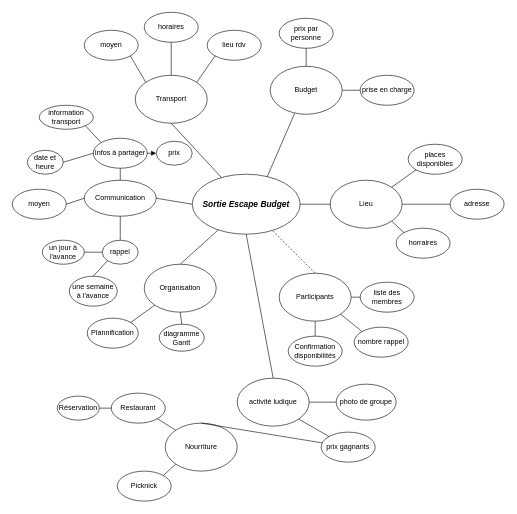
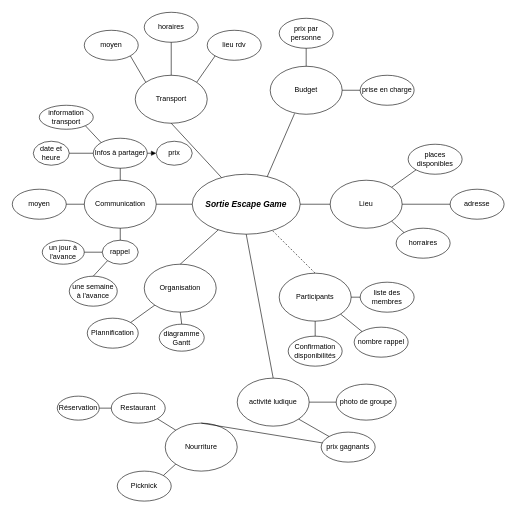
  <mxCell id="0" />
  <mxCell id="1" parent="0" />
- <mxCell id="2" value="&lt;em data-end=&quot;493&quot; data-start=&quot;462&quot;&gt;&lt;b&gt;&lt;font style=&quot;font-size: 14px;&quot;&gt;Sortie Escape Budget&lt;/font&gt;&lt;/b&gt;&lt;/em&gt;" style="ellipse;whiteSpace=wrap;html=1;" parent="1" vertex="1"><mxGeometry x="320" y="290" width="180" height="100" as="geometry" /></mxCell>
+ <mxCell id="2" value="&lt;em data-end=&quot;493&quot; data-start=&quot;462&quot;&gt;&lt;b&gt;&lt;font style=&quot;font-size: 14px;&quot;&gt;Sortie Escape Game&lt;/font&gt;&lt;/b&gt;&lt;/em&gt;" style="ellipse;whiteSpace=wrap;html=1;" parent="1" vertex="1"><mxGeometry x="320" y="290" width="180" height="100" as="geometry" /></mxCell>
  <mxCell id="3" value="Organisation" style="ellipse;whiteSpace=wrap;html=1;" parent="1" vertex="1"><mxGeometry x="240" y="440" width="120" height="80" as="geometry" /></mxCell>
  <mxCell id="4" value="Participants" style="ellipse;whiteSpace=wrap;html=1;" parent="1" vertex="1"><mxGeometry x="465" y="455" width="120" height="80" as="geometry" /></mxCell>
  <mxCell id="5" value="Transport" style="ellipse;whiteSpace=wrap;html=1;" parent="1" vertex="1"><mxGeometry x="225" y="125" width="120" height="80" as="geometry" /></mxCell>
  <mxCell id="6" value="Lieu" style="ellipse;whiteSpace=wrap;html=1;" parent="1" vertex="1"><mxGeometry x="550" y="300" width="120" height="80" as="geometry" /></mxCell>
  <mxCell id="7" value="Budget" style="ellipse;whiteSpace=wrap;html=1;" parent="1" vertex="1"><mxGeometry x="450" y="110" width="120" height="80" as="geometry" /></mxCell>
  <mxCell id="8" value="" style="endArrow=none;html=1;rounded=0;entryX=0.5;entryY=1;entryDx=0;entryDy=0;" parent="1" source="2" target="5" edge="1"><mxGeometry width="50" height="50" relative="1" as="geometry"><mxPoint x="320" y="240" as="sourcePoint" /><mxPoint x="260" y="170" as="targetPoint" /></mxGeometry></mxCell>
  <mxCell id="9" value="" style="endArrow=none;html=1;rounded=0;entryX=0.339;entryY=0.984;entryDx=0;entryDy=0;exitX=0.694;exitY=0.043;exitDx=0;exitDy=0;exitPerimeter=0;entryPerimeter=0;" parent="1" source="2" target="7" edge="1"><mxGeometry width="50" height="50" relative="1" as="geometry"><mxPoint x="430" y="300" as="sourcePoint" /><mxPoint x="640" y="370" as="targetPoint" /></mxGeometry></mxCell>
  <mxCell id="10" value="" style="endArrow=none;html=1;rounded=0;entryX=0;entryY=0.5;entryDx=0;entryDy=0;exitX=1;exitY=0.5;exitDx=0;exitDy=0;" parent="1" source="2" target="6" edge="1"><mxGeometry width="50" height="50" relative="1" as="geometry"><mxPoint x="650" y="410" as="sourcePoint" /><mxPoint x="600" y="310" as="targetPoint" /></mxGeometry></mxCell>
  <mxCell id="11" value="" style="endArrow=none;html=1;rounded=0;entryX=0.5;entryY=0;entryDx=0;entryDy=0;exitX=0.747;exitY=0.947;exitDx=0;exitDy=0;exitPerimeter=0;dashed=1;" parent="1" source="2" target="4" edge="1"><mxGeometry width="50" height="50" relative="1" as="geometry"><mxPoint x="580" y="710" as="sourcePoint" /><mxPoint x="530" y="610" as="targetPoint" /></mxGeometry></mxCell>
  <mxCell id="12" value="" style="endArrow=none;html=1;rounded=0;entryX=0.241;entryY=0.928;entryDx=0;entryDy=0;exitX=0.5;exitY=0;exitDx=0;exitDy=0;entryPerimeter=0;" parent="1" source="3" target="2" edge="1"><mxGeometry width="50" height="50" relative="1" as="geometry"><mxPoint x="440" y="640" as="sourcePoint" /><mxPoint x="390" y="540" as="targetPoint" /></mxGeometry></mxCell>
- <mxCell id="13" value="Communication" style="ellipse;whiteSpace=wrap;html=1;" parent="1" vertex="1"><mxGeometry x="140" y="300" width="120" height="60" as="geometry" /></mxCell>
+ <mxCell id="13" value="Communication" style="ellipse;whiteSpace=wrap;html=1;" parent="1" vertex="1"><mxGeometry x="140" y="300" width="120" height="80" as="geometry" /></mxCell>
  <mxCell id="14" value="" style="endArrow=none;html=1;rounded=0;entryX=0;entryY=0.5;entryDx=0;entryDy=0;exitX=1;exitY=0.5;exitDx=0;exitDy=0;" parent="1" source="13" target="2" edge="1"><mxGeometry width="50" height="50" relative="1" as="geometry"><mxPoint x="240" y="350" as="sourcePoint" /><mxPoint x="351" y="350" as="targetPoint" /></mxGeometry></mxCell>
  <mxCell id="15" value="places disponibles" style="ellipse;whiteSpace=wrap;html=1;" parent="1" vertex="1"><mxGeometry x="680" y="240" width="90" height="50" as="geometry" /></mxCell>
  <mxCell id="16" value="adresse" style="ellipse;whiteSpace=wrap;html=1;" parent="1" vertex="1"><mxGeometry x="750" y="315" width="90" height="50" as="geometry" /></mxCell>
  <mxCell id="17" value="" style="endArrow=none;html=1;rounded=0;entryX=0;entryY=1;entryDx=0;entryDy=0;exitX=1;exitY=0;exitDx=0;exitDy=0;" parent="1" source="6" target="15" edge="1"><mxGeometry width="50" height="50" relative="1" as="geometry"><mxPoint x="660" y="320" as="sourcePoint" /><mxPoint x="704" y="347" as="targetPoint" /></mxGeometry></mxCell>
  <mxCell id="18" value="" style="endArrow=none;html=1;rounded=0;entryX=0;entryY=0.5;entryDx=0;entryDy=0;exitX=1;exitY=0.5;exitDx=0;exitDy=0;" parent="1" source="6" target="16" edge="1"><mxGeometry width="50" height="50" relative="1" as="geometry"><mxPoint x="650" y="457" as="sourcePoint" /><mxPoint x="708" y="450" as="targetPoint" /></mxGeometry></mxCell>
  <mxCell id="19" value="horraires" style="ellipse;whiteSpace=wrap;html=1;" parent="1" vertex="1"><mxGeometry x="660" y="380" width="90" height="50" as="geometry" /></mxCell>
  <mxCell id="20" value="" style="endArrow=none;html=1;rounded=0;entryX=0;entryY=0;entryDx=0;entryDy=0;exitX=1;exitY=1;exitDx=0;exitDy=0;" parent="1" source="6" target="19" edge="1"><mxGeometry width="50" height="50" relative="1" as="geometry"><mxPoint x="690" y="510" as="sourcePoint" /><mxPoint x="710" y="510" as="targetPoint" /></mxGeometry></mxCell>
  <mxCell id="21" value="prise en charge" style="ellipse;whiteSpace=wrap;html=1;" parent="1" vertex="1"><mxGeometry x="600" y="125" width="90" height="50" as="geometry" /></mxCell>
  <mxCell id="22" value="prix par personne" style="ellipse;whiteSpace=wrap;html=1;" parent="1" vertex="1"><mxGeometry x="465" y="30" width="90" height="50" as="geometry" /></mxCell>
  <mxCell id="23" value="" style="endArrow=none;html=1;rounded=0;entryX=0.5;entryY=1;entryDx=0;entryDy=0;exitX=0.5;exitY=0;exitDx=0;exitDy=0;" parent="1" source="7" target="22" edge="1"><mxGeometry width="50" height="50" relative="1" as="geometry"><mxPoint x="690" y="139" as="sourcePoint" /><mxPoint x="711" y="120" as="targetPoint" /></mxGeometry></mxCell>
  <mxCell id="24" value="" style="endArrow=none;html=1;rounded=0;entryX=0;entryY=0.5;entryDx=0;entryDy=0;exitX=1;exitY=0.5;exitDx=0;exitDy=0;" parent="1" source="7" target="21" edge="1"><mxGeometry width="50" height="50" relative="1" as="geometry"><mxPoint x="770" y="149" as="sourcePoint" /><mxPoint x="791" y="130" as="targetPoint" /></mxGeometry></mxCell>
  <mxCell id="25" value="moyen" style="ellipse;whiteSpace=wrap;html=1;" parent="1" vertex="1"><mxGeometry x="140" y="50" width="90" height="50" as="geometry" /></mxCell>
  <mxCell id="26" value="horaires" style="ellipse;whiteSpace=wrap;html=1;" parent="1" vertex="1"><mxGeometry x="240" y="20" width="90" height="50" as="geometry" /></mxCell>
  <mxCell id="27" value="lieu rdv" style="ellipse;whiteSpace=wrap;html=1;" parent="1" vertex="1"><mxGeometry x="345" y="50" width="90" height="50" as="geometry" /></mxCell>
  <mxCell id="28" value="" style="endArrow=none;html=1;rounded=0;entryX=0;entryY=0;entryDx=0;entryDy=0;exitX=1;exitY=1;exitDx=0;exitDy=0;" parent="1" source="25" target="5" edge="1"><mxGeometry width="50" height="50" relative="1" as="geometry"><mxPoint x="120" y="0" as="sourcePoint" /><mxPoint x="144" y="27" as="targetPoint" /></mxGeometry></mxCell>
  <mxCell id="29" value="" style="endArrow=none;html=1;rounded=0;entryX=0.5;entryY=0;entryDx=0;entryDy=0;exitX=0.5;exitY=1;exitDx=0;exitDy=0;" parent="1" source="26" target="5" edge="1"><mxGeometry width="50" height="50" relative="1" as="geometry"><mxPoint x="210" y="150" as="sourcePoint" /><mxPoint x="258" y="202" as="targetPoint" /></mxGeometry></mxCell>
  <mxCell id="30" value="" style="endArrow=none;html=1;rounded=0;entryX=1;entryY=0;entryDx=0;entryDy=0;exitX=0;exitY=1;exitDx=0;exitDy=0;" parent="1" source="27" target="5" edge="1"><mxGeometry width="50" height="50" relative="1" as="geometry"><mxPoint x="580" y="20" as="sourcePoint" /><mxPoint x="580" y="130" as="targetPoint" /></mxGeometry></mxCell>
  <mxCell id="31" value="moyen" style="ellipse;whiteSpace=wrap;html=1;" parent="1" vertex="1"><mxGeometry x="20" y="315" width="90" height="50" as="geometry" /></mxCell>
  <mxCell id="32" value="" style="endArrow=none;html=1;rounded=0;entryX=1;entryY=0.5;entryDx=0;entryDy=0;exitX=0;exitY=0.5;exitDx=0;exitDy=0;" parent="1" source="13" target="31" edge="1"><mxGeometry width="50" height="50" relative="1" as="geometry"><mxPoint x="120" y="198" as="sourcePoint" /><mxPoint x="179" y="130" as="targetPoint" /></mxGeometry></mxCell>
  <mxCell id="33" value="liste des membres" style="ellipse;whiteSpace=wrap;html=1;" parent="1" vertex="1"><mxGeometry x="600" y="470" width="90" height="50" as="geometry" /></mxCell>
  <mxCell id="34" value="Plannification" style="ellipse;whiteSpace=wrap;html=1;" parent="1" vertex="1"><mxGeometry x="145" y="530" width="85" height="50" as="geometry" /></mxCell>
  <mxCell id="35" value="nombre rappel" style="ellipse;whiteSpace=wrap;html=1;" parent="1" vertex="1"><mxGeometry x="590" y="545" width="90" height="50" as="geometry" /></mxCell>
  <mxCell id="36" value="Confirmation disponibilités" style="ellipse;whiteSpace=wrap;html=1;" parent="1" vertex="1"><mxGeometry x="480" y="560" width="90" height="50" as="geometry" /></mxCell>
  <mxCell id="37" value="" style="endArrow=none;html=1;rounded=0;entryX=0.5;entryY=1;entryDx=0;entryDy=0;exitX=0.5;exitY=0;exitDx=0;exitDy=0;" parent="1" source="36" target="4" edge="1"><mxGeometry width="50" height="50" relative="1" as="geometry"><mxPoint x="480" y="868" as="sourcePoint" /><mxPoint x="539" y="800" as="targetPoint" /></mxGeometry></mxCell>
  <mxCell id="38" value="" style="endArrow=none;html=1;rounded=0;entryX=1;entryY=1;entryDx=0;entryDy=0;exitX=0;exitY=0;exitDx=0;exitDy=0;" parent="1" source="35" target="4" edge="1"><mxGeometry width="50" height="50" relative="1" as="geometry"><mxPoint x="640" y="812" as="sourcePoint" /><mxPoint x="658" y="780" as="targetPoint" /></mxGeometry></mxCell>
  <mxCell id="39" value="" style="endArrow=none;html=1;rounded=0;entryX=1;entryY=0.5;entryDx=0;entryDy=0;exitX=0;exitY=0.5;exitDx=0;exitDy=0;" parent="1" source="33" target="4" edge="1"><mxGeometry width="50" height="50" relative="1" as="geometry"><mxPoint x="588" y="802" as="sourcePoint" /><mxPoint x="560" y="740" as="targetPoint" /></mxGeometry></mxCell>
  <mxCell id="40" value="diagramme Gantt" style="ellipse;whiteSpace=wrap;html=1;" parent="1" vertex="1"><mxGeometry x="265" y="540" width="75" height="45" as="geometry" /></mxCell>
  <mxCell id="41" value="" style="endArrow=none;html=1;rounded=0;entryX=0.5;entryY=1;entryDx=0;entryDy=0;exitX=0.5;exitY=0;exitDx=0;exitDy=0;" parent="1" source="40" target="3" edge="1"><mxGeometry width="50" height="50" relative="1" as="geometry"><mxPoint x="350" y="678" as="sourcePoint" /><mxPoint x="409" y="610" as="targetPoint" /></mxGeometry></mxCell>
  <mxCell id="42" value="" style="endArrow=none;html=1;rounded=0;entryX=0;entryY=1;entryDx=0;entryDy=0;exitX=1;exitY=0;exitDx=0;exitDy=0;" parent="1" source="34" target="3" edge="1"><mxGeometry width="50" height="50" relative="1" as="geometry"><mxPoint x="80" y="738" as="sourcePoint" /><mxPoint x="139" y="670" as="targetPoint" /></mxGeometry></mxCell>
  <mxCell id="43" value="Infos à partager" style="ellipse;whiteSpace=wrap;html=1;" parent="1" vertex="1"><mxGeometry x="155" y="230" width="90" height="50" as="geometry" /></mxCell>
  <mxCell id="44" value="" style="endArrow=none;html=1;rounded=0;entryX=0.5;entryY=1;entryDx=0;entryDy=0;exitX=0.5;exitY=0;exitDx=0;exitDy=0;" parent="1" source="13" target="43" edge="1"><mxGeometry width="50" height="50" relative="1" as="geometry"><mxPoint x="245" y="250" as="sourcePoint" /><mxPoint x="215" y="250" as="targetPoint" /></mxGeometry></mxCell>
- <mxCell id="45" value="date et heure" style="ellipse;whiteSpace=wrap;html=1;" parent="1" vertex="1"><mxGeometry x="45" y="250" width="60" height="40" as="geometry" /></mxCell>
+ <mxCell id="45" value="date et heure" style="ellipse;whiteSpace=wrap;html=1;" parent="1" vertex="1"><mxGeometry x="55" y="235" width="60" height="40" as="geometry" /></mxCell>
  <mxCell id="46" value="" style="endArrow=none;html=1;rounded=0;entryX=0;entryY=0.5;entryDx=0;entryDy=0;exitX=1;exitY=0.5;exitDx=0;exitDy=0;" parent="1" source="45" target="43" edge="1"><mxGeometry width="50" height="50" relative="1" as="geometry"><mxPoint x="265" y="280" as="sourcePoint" /><mxPoint x="345" y="280" as="targetPoint" /></mxGeometry></mxCell>
  <mxCell id="47" value="information transport" style="ellipse;whiteSpace=wrap;html=1;" parent="1" vertex="1"><mxGeometry x="65" y="175" width="90" height="40" as="geometry" /></mxCell>
  <mxCell id="48" value="" style="endArrow=none;html=1;rounded=0;entryX=0;entryY=0;entryDx=0;entryDy=0;exitX=1;exitY=1;exitDx=0;exitDy=0;" parent="1" source="47" target="43" edge="1"><mxGeometry width="50" height="50" relative="1" as="geometry"><mxPoint x="185" y="210" as="sourcePoint" /><mxPoint x="205" y="200" as="targetPoint" /></mxGeometry></mxCell>
  <mxCell id="49" value="prix" style="ellipse;whiteSpace=wrap;html=1;" parent="1" vertex="1"><mxGeometry x="260" y="235" width="60" height="40" as="geometry" /></mxCell>
  <mxCell id="50" value="" style="endArrow=block;html=1;rounded=0;entryX=0;entryY=0.5;entryDx=0;entryDy=0;exitX=1;exitY=0.5;exitDx=0;exitDy=0;" parent="1" source="43" target="49" edge="1"><mxGeometry width="50" height="50" relative="1" as="geometry"><mxPoint x="265" y="280" as="sourcePoint" /><mxPoint x="287" y="303" as="targetPoint" /></mxGeometry></mxCell>
  <mxCell id="51" value="activité ludique" style="ellipse;whiteSpace=wrap;html=1;" parent="1" vertex="1"><mxGeometry x="395" y="630" width="120" height="80" as="geometry" /></mxCell>
  <mxCell id="52" value="" style="endArrow=none;html=1;rounded=0;entryX=0.5;entryY=1;entryDx=0;entryDy=0;exitX=0.5;exitY=0;exitDx=0;exitDy=0;" parent="1" source="51" target="2" edge="1"><mxGeometry width="50" height="50" relative="1" as="geometry"><mxPoint x="535" y="908" as="sourcePoint" /><mxPoint x="594" y="840" as="targetPoint" /></mxGeometry></mxCell>
  <mxCell id="53" value="photo de groupe" style="ellipse;whiteSpace=wrap;html=1;" parent="1" vertex="1"><mxGeometry x="560" y="640" width="100" height="60" as="geometry" /></mxCell>
  <mxCell id="54" value="" style="endArrow=none;html=1;rounded=0;entryX=1;entryY=0.5;entryDx=0;entryDy=0;exitX=0;exitY=0.5;exitDx=0;exitDy=0;" parent="1" source="53" target="51" edge="1"><mxGeometry width="50" height="50" relative="1" as="geometry"><mxPoint x="395" y="845" as="sourcePoint" /><mxPoint x="395" y="820" as="targetPoint" /></mxGeometry></mxCell>
  <mxCell id="55" value="prix gagnants" style="ellipse;whiteSpace=wrap;html=1;" parent="1" vertex="1"><mxGeometry x="535" y="720" width="90" height="50" as="geometry" /></mxCell>
  <mxCell id="56" value="" style="endArrow=none;html=1;rounded=0;entryX=1;entryY=1;entryDx=0;entryDy=0;exitX=0;exitY=0;exitDx=0;exitDy=0;" parent="1" source="55" target="51" edge="1"><mxGeometry width="50" height="50" relative="1" as="geometry"><mxPoint x="308" y="767" as="sourcePoint" /><mxPoint x="265" y="740" as="targetPoint" /></mxGeometry></mxCell>
  <mxCell id="57" value="Nourriture" style="ellipse;whiteSpace=wrap;html=1;" parent="1" vertex="1"><mxGeometry x="275" y="705" width="120" height="80" as="geometry" /></mxCell>
  <mxCell id="58" value="" style="endArrow=none;html=1;rounded=0;exitX=0.5;exitY=0;exitDx=0;exitDy=0;" parent="1" source="57" target="55" edge="1"><mxGeometry width="50" height="50" relative="1" as="geometry"><mxPoint x="410" y="800" as="sourcePoint" /><mxPoint x="365" y="560" as="targetPoint" /></mxGeometry></mxCell>
  <mxCell id="59" value="Restaurant" style="ellipse;whiteSpace=wrap;html=1;" parent="1" vertex="1"><mxGeometry x="185" y="655" width="90" height="50" as="geometry" /></mxCell>
  <mxCell id="60" value="" style="endArrow=none;html=1;rounded=0;entryX=1;entryY=1;entryDx=0;entryDy=0;exitX=0;exitY=0;exitDx=0;exitDy=0;" parent="1" source="57" target="59" edge="1"><mxGeometry width="50" height="50" relative="1" as="geometry"><mxPoint x="315" y="675" as="sourcePoint" /><mxPoint x="315" y="650" as="targetPoint" /></mxGeometry></mxCell>
  <mxCell id="61" value="Picknick" style="ellipse;whiteSpace=wrap;html=1;" parent="1" vertex="1"><mxGeometry x="195" y="785" width="90" height="50" as="geometry" /></mxCell>
  <mxCell id="62" value="" style="endArrow=none;html=1;rounded=0;entryX=1;entryY=0;entryDx=0;entryDy=0;exitX=0;exitY=1;exitDx=0;exitDy=0;" parent="1" source="57" target="61" edge="1"><mxGeometry width="50" height="50" relative="1" as="geometry"><mxPoint x="156" y="749" as="sourcePoint" /><mxPoint x="125" y="730" as="targetPoint" /></mxGeometry></mxCell>
  <mxCell id="63" value="Réservation" style="ellipse;whiteSpace=wrap;html=1;" parent="1" vertex="1"><mxGeometry x="95" y="660" width="70" height="40" as="geometry" /></mxCell>
  <mxCell id="64" value="" style="endArrow=none;html=1;rounded=0;entryX=0;entryY=0.5;entryDx=0;entryDy=0;exitX=1;exitY=0.5;exitDx=0;exitDy=0;" parent="1" source="63" target="59" edge="1"><mxGeometry width="50" height="50" relative="1" as="geometry"><mxPoint x="155" y="620" as="sourcePoint" /><mxPoint x="180" y="620" as="targetPoint" /></mxGeometry></mxCell>
  <mxCell id="65" value="rappel" style="ellipse;whiteSpace=wrap;html=1;" parent="1" vertex="1"><mxGeometry x="170" y="400" width="60" height="40" as="geometry" /></mxCell>
  <mxCell id="66" value="" style="endArrow=none;html=1;rounded=0;entryX=0.5;entryY=1;entryDx=0;entryDy=0;exitX=0.5;exitY=0;exitDx=0;exitDy=0;" parent="1" source="65" target="13" edge="1"><mxGeometry width="50" height="50" relative="1" as="geometry"><mxPoint x="135" y="430" as="sourcePoint" /><mxPoint x="135" y="410" as="targetPoint" /></mxGeometry></mxCell>
  <mxCell id="67" value="un jour à l'avance" style="ellipse;whiteSpace=wrap;html=1;" parent="1" vertex="1"><mxGeometry x="70" y="400" width="70" height="40" as="geometry" /></mxCell>
  <mxCell id="68" value="" style="endArrow=none;html=1;rounded=0;entryX=0;entryY=0.5;entryDx=0;entryDy=0;exitX=1;exitY=0.5;exitDx=0;exitDy=0;" parent="1" source="67" target="65" edge="1"><mxGeometry width="50" height="50" relative="1" as="geometry"><mxPoint x="125" y="420" as="sourcePoint" /><mxPoint x="165" y="420" as="targetPoint" /></mxGeometry></mxCell>
  <mxCell id="69" value="une semaine à l'avance" style="ellipse;whiteSpace=wrap;html=1;" parent="1" vertex="1"><mxGeometry x="115" y="460" width="80" height="50" as="geometry" /></mxCell>
  <mxCell id="70" value="" style="endArrow=none;html=1;rounded=0;entryX=0;entryY=1;entryDx=0;entryDy=0;exitX=0.5;exitY=0;exitDx=0;exitDy=0;" parent="1" source="69" target="65" edge="1"><mxGeometry width="50" height="50" relative="1" as="geometry"><mxPoint x="175" y="440" as="sourcePoint" /><mxPoint x="205" y="440" as="targetPoint" /></mxGeometry></mxCell>
